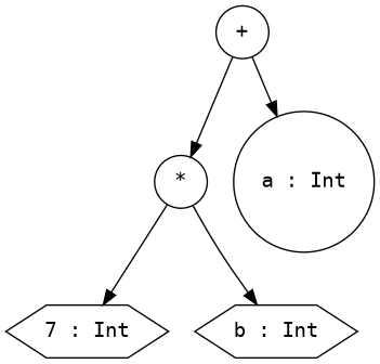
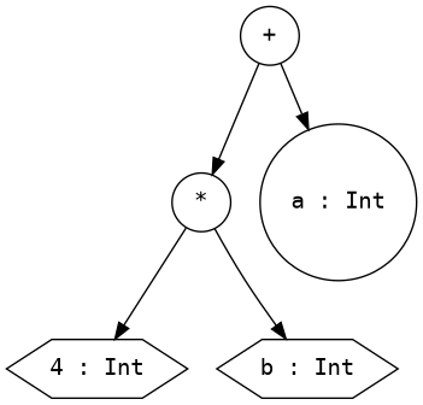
  digraph {
    ordering=out
    node [fontname=monospace shape=circle]
    edge [fontname=monospace fontsize=10]
    n1 [label="+"]
    n2 [label="*"]
    n3 [label="a : Int"]
-   n4 [label="7 : Int" shape=hexagon]
+   n4 [label="4 : Int" shape=hexagon]
    n5 [label="b : Int" shape=hexagon]
    n1 -> n2
    n1 -> n3
    n2 -> n4
    n2 -> n5
  }
